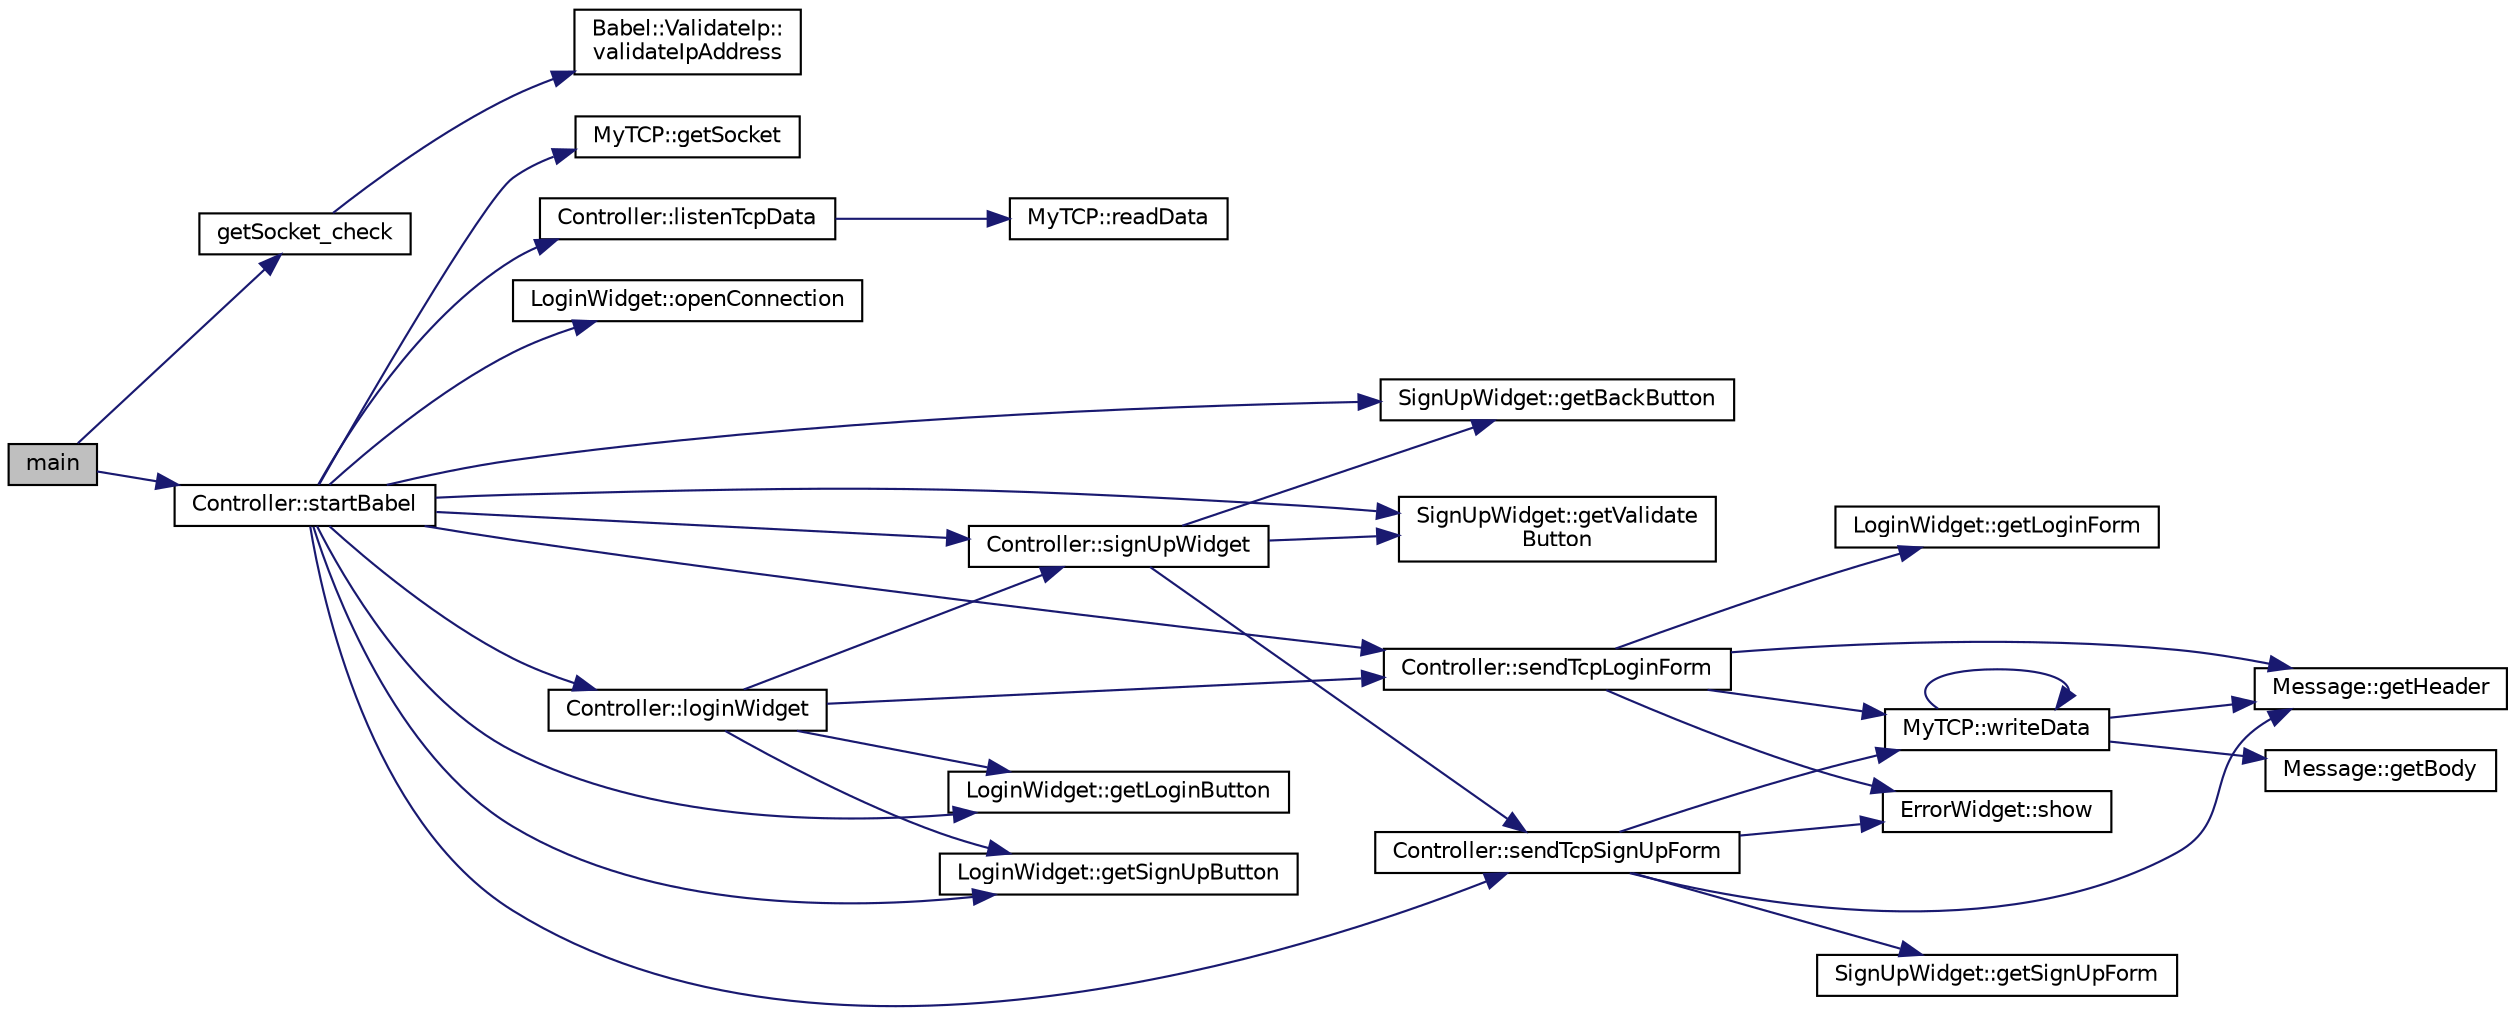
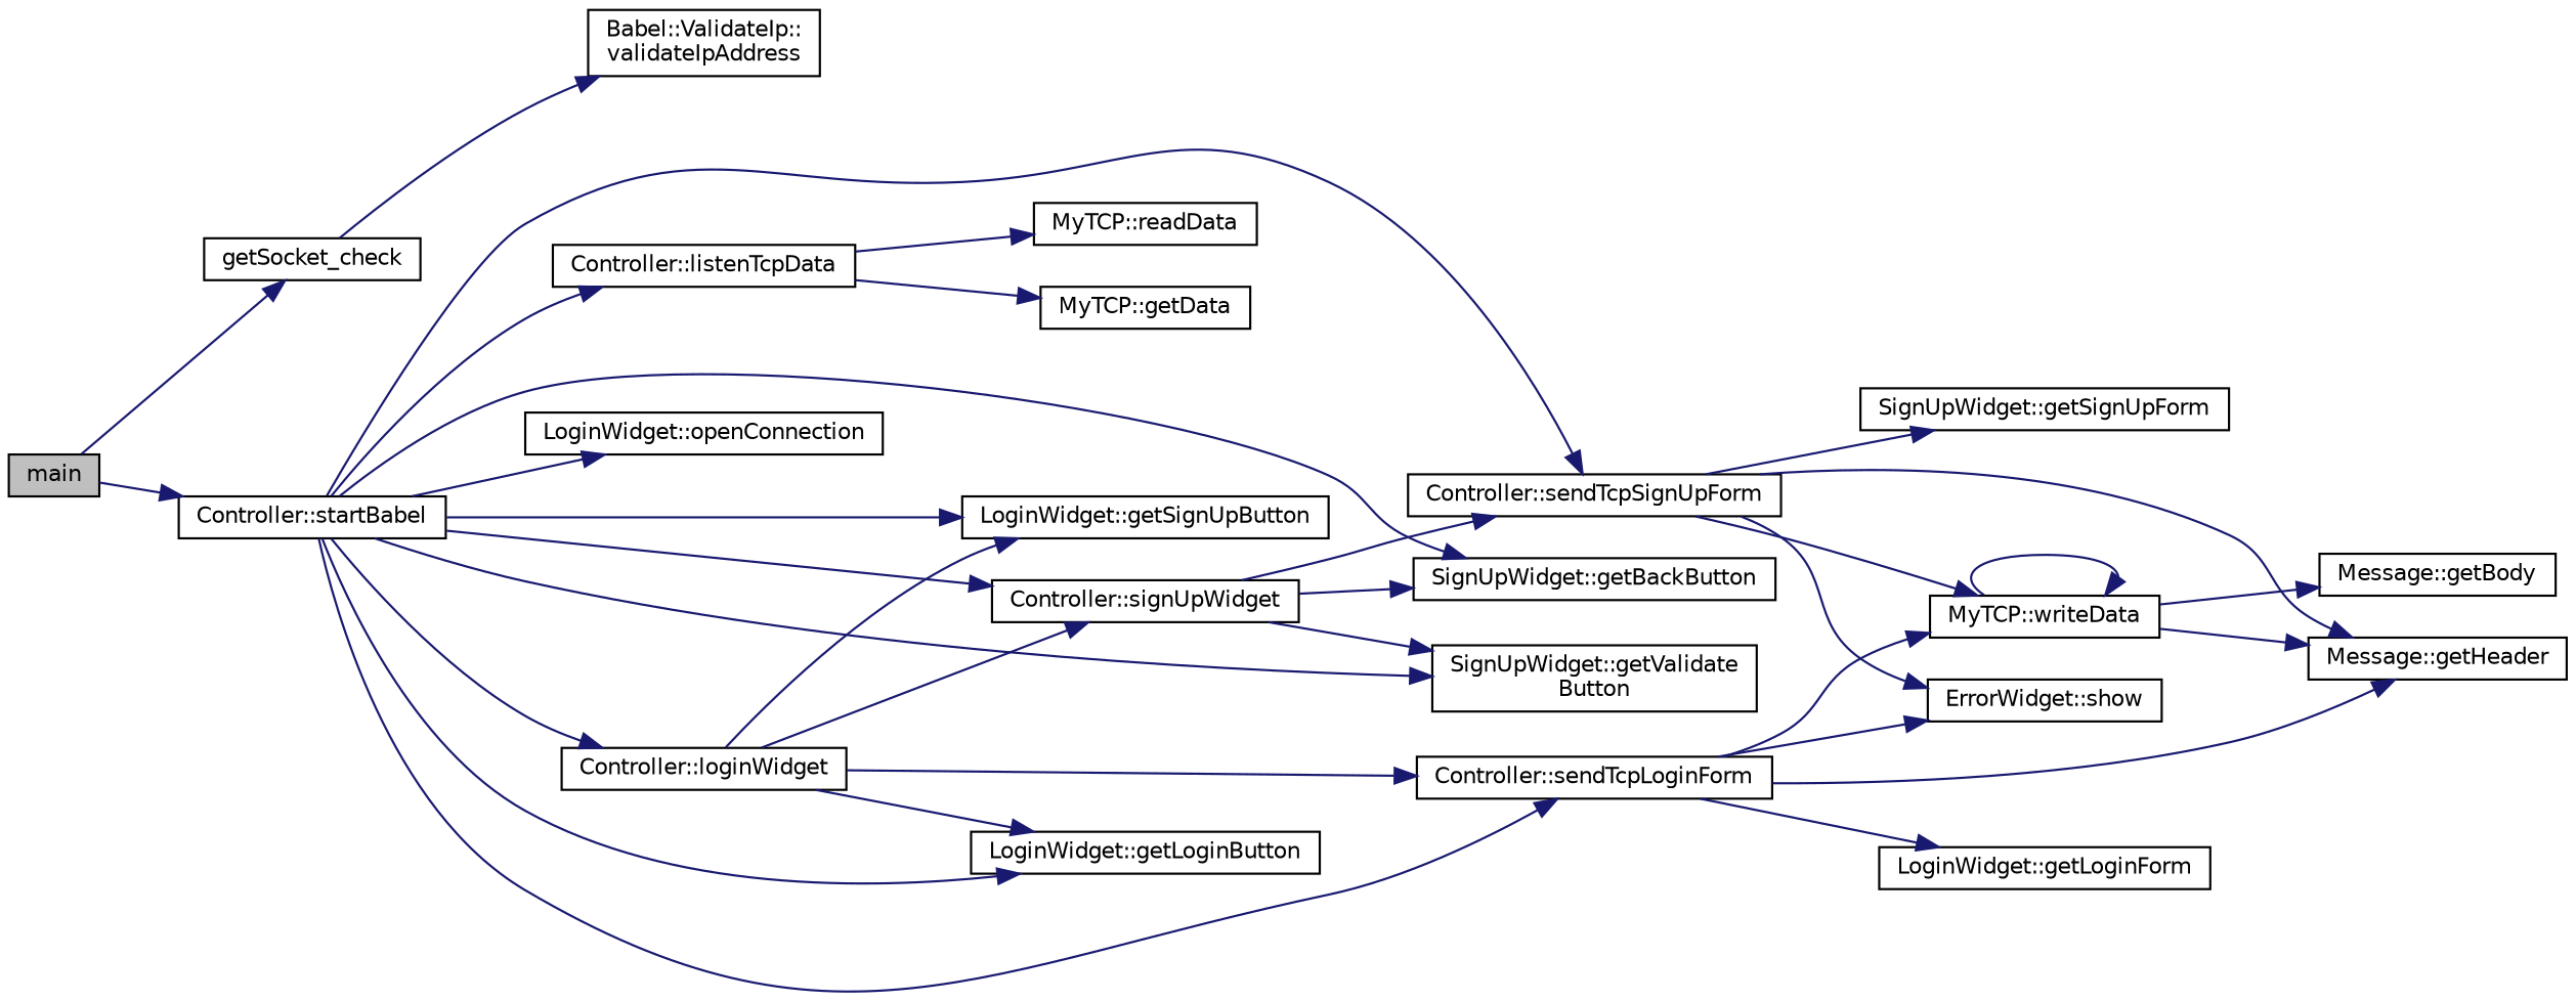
  digraph {
    rankdir=LR
    node [color=black fillcolor=white fontname=Helvetica fontsize=10 shape=record style=filled]
    edge [color=midnightblue fontname=Helvetica fontsize=10 labelfontname=Helvetica labelfontsize=10 style=solid]
    n1 [fillcolor=grey75 fontcolor=black height=0.2 label=main width=0.4]
    n2 [height=0.2 label=getSocket_check width=0.4]
    n3 [height=0.2 label="Controller::startBabel" width=0.4]
    n4 [height=0.2 label="Babel::ValidateIp::\lvalidateIpAddress" width=0.4]
    n5 [height=0.2 label="SignUpWidget::getBackButton" width=0.4]
    n6 [height=0.2 label="LoginWidget::getLoginButton" width=0.4]
    n7 [height=0.2 label="LoginWidget::getSignUpButton" width=0.4]
-   n8 [height=0.2 label="MyTCP::getSocket" width=0.4]
    n9 [height=0.2 label="SignUpWidget::getValidate\lButton" width=0.4]
    n10 [height=0.2 label="Controller::listenTcpData" width=0.4]
    n11 [height=0.2 label="Controller::loginWidget" width=0.4]
    n12 [height=0.2 label="Controller::sendTcpLoginForm" width=0.4]
    n13 [height=0.2 label="Controller::signUpWidget" width=0.4]
    n14 [height=0.2 label="Controller::sendTcpSignUpForm" width=0.4]
    n15 [height=0.2 label="LoginWidget::openConnection" width=0.4]
+   n16 [height=0.2 label="MyTCP::getData" width=0.4]
    n17 [height=0.2 label="MyTCP::readData" width=0.4]
    n18 [height=0.2 label="Message::getHeader" width=0.4]
    n19 [height=0.2 label="LoginWidget::getLoginForm" width=0.4]
    n20 [height=0.2 label="ErrorWidget::show" width=0.4]
    n21 [height=0.2 label="MyTCP::writeData" width=0.4]
    n22 [height=0.2 label="SignUpWidget::getSignUpForm" width=0.4]
    n23 [height=0.2 label="Message::getBody" width=0.4]
    n1 -> n2
    n1 -> n3
    n2 -> n4
    n3 -> n5
    n3 -> n6
    n3 -> n7
-   n3 -> n8
    n3 -> n9
    n3 -> n10
    n3 -> n11
    n3 -> n12
    n3 -> n13
    n3 -> n14
    n3 -> n15
+   n10 -> n16
    n10 -> n17
    n11 -> n6
    n11 -> n7
    n11 -> n12
    n11 -> n13
    n12 -> n18
    n12 -> n19
    n12 -> n20
    n12 -> n21
    n13 -> n5
    n13 -> n9
    n13 -> n14
    n14 -> n18
    n14 -> n20
    n14 -> n21
    n14 -> n22
    n21 -> n18
    n21 -> n21
    n21 -> n23
  }
